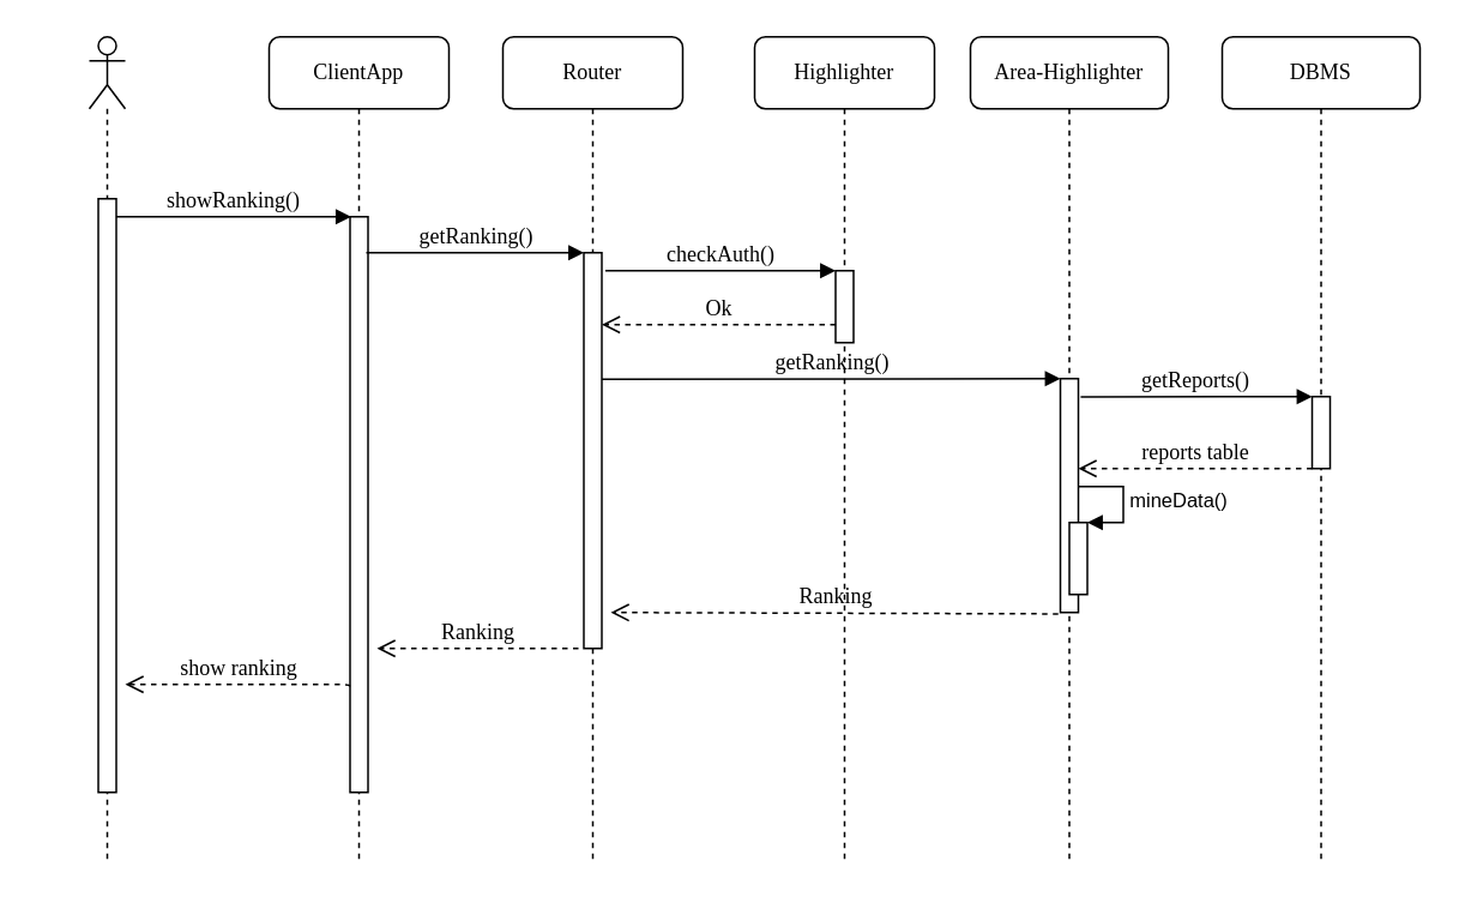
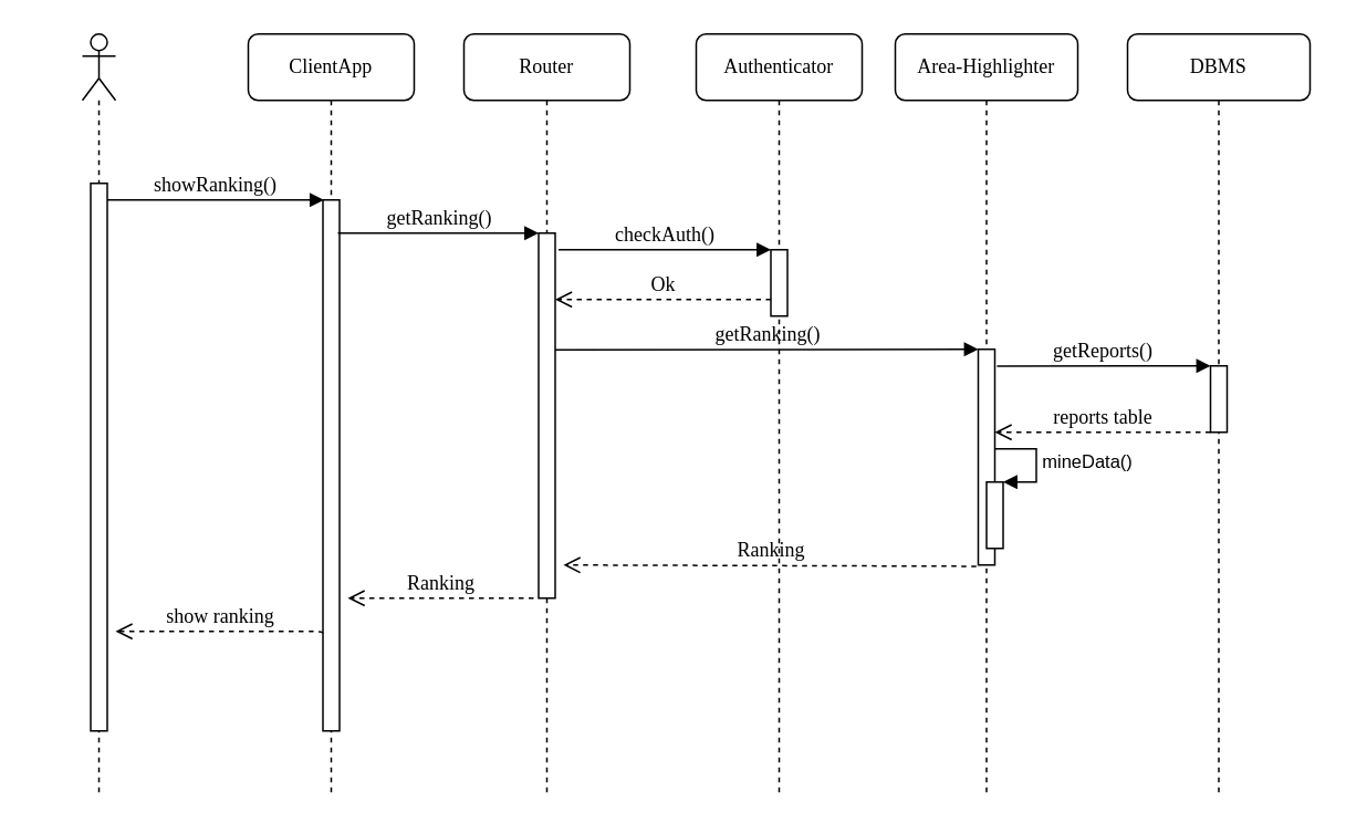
  <mxCell id="0" />
  <mxCell id="1" parent="0" />
  <mxCell id="2" value="ClientApp" style="shape=umlLifeline;perimeter=lifelinePerimeter;whiteSpace=wrap;html=1;container=1;collapsible=0;recursiveResize=0;outlineConnect=0;rounded=1;shadow=0;comic=0;labelBackgroundColor=none;strokeWidth=1;fontFamily=Verdana;fontSize=12;align=center;" parent="1" vertex="1"><mxGeometry x="149" y="20" width="100" height="460" as="geometry" /></mxCell>
  <mxCell id="3" value="" style="html=1;points=[];perimeter=orthogonalPerimeter;rounded=0;shadow=0;comic=0;labelBackgroundColor=none;strokeWidth=1;fontFamily=Verdana;fontSize=12;align=center;" parent="2" vertex="1"><mxGeometry x="45" y="100" width="10" height="320" as="geometry" /></mxCell>
- <mxCell id="4" value="Highlighter" style="shape=umlLifeline;perimeter=lifelinePerimeter;whiteSpace=wrap;html=1;container=1;collapsible=0;recursiveResize=0;outlineConnect=0;rounded=1;shadow=0;comic=0;labelBackgroundColor=none;strokeWidth=1;fontFamily=Verdana;fontSize=12;align=center;" parent="1" vertex="1"><mxGeometry x="419" y="20" width="100" height="460" as="geometry" /></mxCell>
+ <mxCell id="4" value="Authenticator" style="shape=umlLifeline;perimeter=lifelinePerimeter;whiteSpace=wrap;html=1;container=1;collapsible=0;recursiveResize=0;outlineConnect=0;rounded=1;shadow=0;comic=0;labelBackgroundColor=none;strokeWidth=1;fontFamily=Verdana;fontSize=12;align=center;" parent="1" vertex="1"><mxGeometry x="419" y="20" width="100" height="460" as="geometry" /></mxCell>
  <mxCell id="5" value="Router" style="shape=umlLifeline;perimeter=lifelinePerimeter;whiteSpace=wrap;html=1;container=1;collapsible=0;recursiveResize=0;outlineConnect=0;rounded=1;shadow=0;comic=0;labelBackgroundColor=none;strokeWidth=1;fontFamily=Verdana;fontSize=12;align=center;" parent="1" vertex="1"><mxGeometry x="279" y="20" width="100" height="460" as="geometry" /></mxCell>
  <mxCell id="6" value="" style="html=1;points=[];perimeter=orthogonalPerimeter;rounded=0;shadow=0;comic=0;labelBackgroundColor=none;strokeWidth=1;fontFamily=Verdana;fontSize=12;align=center;" parent="5" vertex="1"><mxGeometry x="45" y="120" width="10" height="220" as="geometry" /></mxCell>
  <mxCell id="7" value="" style="html=1;points=[];perimeter=orthogonalPerimeter;rounded=0;shadow=0;comic=0;labelBackgroundColor=none;strokeWidth=1;fontFamily=Verdana;fontSize=12;align=center;" parent="5" vertex="1"><mxGeometry x="185" y="130" width="10" height="40" as="geometry" /></mxCell>
  <mxCell id="8" value="checkAuth()" style="html=1;verticalAlign=bottom;endArrow=block;entryX=0;entryY=0;labelBackgroundColor=none;fontFamily=Verdana;fontSize=12;edgeStyle=elbowEdgeStyle;elbow=vertical;" parent="5" target="7" edge="1"><mxGeometry relative="1" as="geometry"><mxPoint x="57" y="130" as="sourcePoint" /></mxGeometry></mxCell>
  <mxCell id="9" value="Ok" style="html=1;verticalAlign=bottom;endArrow=open;dashed=1;endSize=8;labelBackgroundColor=none;fontFamily=Verdana;fontSize=12;edgeStyle=elbowEdgeStyle;elbow=vertical;" parent="5" source="7" edge="1"><mxGeometry relative="1" as="geometry"><mxPoint x="55" y="160" as="targetPoint" /><Array as="points"><mxPoint x="130" y="160" /><mxPoint x="160" y="160" /></Array></mxGeometry></mxCell>
  <mxCell id="10" value="showRanking()" style="html=1;verticalAlign=bottom;endArrow=block;labelBackgroundColor=none;fontFamily=Verdana;fontSize=12;edgeStyle=elbowEdgeStyle;elbow=vertical;shadow=0;comic=0;entryX=0.058;entryY=0;entryDx=0;entryDy=0;entryPerimeter=0;" parent="1" source="12" target="3" edge="1"><mxGeometry relative="1" as="geometry"><mxPoint x="69" as="sourcePoint" y="120" /><mxPoint x="189" as="targetPoint" y="120" /><Array as="points"><mxPoint x="179" y="120" /><mxPoint x="189" y="120" /></Array></mxGeometry></mxCell>
  <mxCell id="11" value="" style="shape=umlLifeline;participant=umlActor;perimeter=lifelinePerimeter;whiteSpace=wrap;html=1;container=1;collapsible=0;recursiveResize=0;verticalAlign=top;spacingTop=36;labelBackgroundColor=#ffffff;outlineConnect=0;" parent="1" vertex="1"><mxGeometry x="49" y="20" width="20" height="460" as="geometry" /></mxCell>
  <mxCell id="12" value="" style="html=1;points=[];perimeter=orthogonalPerimeter;rounded=0;shadow=0;comic=0;labelBackgroundColor=none;strokeWidth=1;fontFamily=Verdana;fontSize=12;align=center;" parent="11" vertex="1"><mxGeometry x="5" y="90" width="10" height="330" as="geometry" /></mxCell>
  <mxCell id="13" value="Area-Highlighter" style="shape=umlLifeline;perimeter=lifelinePerimeter;whiteSpace=wrap;html=1;container=1;collapsible=0;recursiveResize=0;outlineConnect=0;rounded=1;shadow=0;comic=0;labelBackgroundColor=none;strokeWidth=1;fontFamily=Verdana;fontSize=12;align=center;" parent="1" vertex="1"><mxGeometry x="539" y="20" width="110" height="460" as="geometry" /></mxCell>
  <mxCell id="14" value="" style="html=1;points=[];perimeter=orthogonalPerimeter;" parent="13" vertex="1"><mxGeometry x="50" y="190" width="10" height="130" as="geometry" /></mxCell>
  <mxCell id="15" value="" style="html=1;points=[];perimeter=orthogonalPerimeter;" parent="13" vertex="1"><mxGeometry x="55" y="270" width="10" height="40" as="geometry" /></mxCell>
  <mxCell id="16" value="mineData()" style="edgeStyle=orthogonalEdgeStyle;html=1;align=left;spacingLeft=2;endArrow=block;rounded=0;entryX=1;entryY=0;" parent="13" target="15" edge="1"><mxGeometry relative="1" as="geometry"><mxPoint x="60" y="250" as="sourcePoint" /><Array as="points"><mxPoint x="85" y="250" /></Array></mxGeometry></mxCell>
  <mxCell id="17" value="getRanking()" style="html=1;verticalAlign=bottom;endArrow=block;labelBackgroundColor=none;fontFamily=Verdana;fontSize=12;edgeStyle=elbowEdgeStyle;elbow=vertical;" parent="1" target="6" edge="1"><mxGeometry relative="1" as="geometry"><mxPoint x="203" y="140" as="sourcePoint" /><Array as="points"><mxPoint x="319" y="140" /></Array></mxGeometry></mxCell>
  <mxCell id="18" value="getRanking()" style="html=1;verticalAlign=bottom;endArrow=block;labelBackgroundColor=none;fontFamily=Verdana;fontSize=12;edgeStyle=elbowEdgeStyle;elbow=vertical;exitX=0.92;exitY=0.422;exitDx=0;exitDy=0;exitPerimeter=0;" parent="1" edge="1"><mxGeometry relative="1" as="geometry"><mxPoint x="334.034" y="210.31" as="sourcePoint" /><Array as="points"><mxPoint x="500" y="210" /></Array><mxPoint x="589" y="210" as="targetPoint" /></mxGeometry></mxCell>
  <mxCell id="19" value="Ranking" style="html=1;verticalAlign=bottom;endArrow=open;dashed=1;endSize=8;labelBackgroundColor=none;fontFamily=Verdana;fontSize=12;edgeStyle=elbowEdgeStyle;elbow=vertical;exitX=-0.118;exitY=1.006;exitDx=0;exitDy=0;exitPerimeter=0;" parent="1" source="14" edge="1"><mxGeometry relative="1" as="geometry"><mxPoint x="339" y="340" as="targetPoint" /><Array as="points"><mxPoint x="429" y="340" /><mxPoint x="429" y="331" /><mxPoint x="593.5" y="270" /><mxPoint x="473.5" y="270" /><mxPoint x="538.5" y="270.5" /><mxPoint x="568.5" y="270.5" /></Array><mxPoint x="599" y="270" as="sourcePoint" /></mxGeometry></mxCell>
  <mxCell id="20" value="DBMS" style="shape=umlLifeline;perimeter=lifelinePerimeter;whiteSpace=wrap;html=1;container=1;collapsible=0;recursiveResize=0;outlineConnect=0;rounded=1;shadow=0;comic=0;labelBackgroundColor=none;strokeWidth=1;fontFamily=Verdana;fontSize=12;align=center;" parent="1" vertex="1"><mxGeometry x="679" y="20" width="110" height="460" as="geometry" /></mxCell>
  <mxCell id="21" value="" style="html=1;points=[];perimeter=orthogonalPerimeter;" parent="20" vertex="1"><mxGeometry x="50" y="200" width="10" height="40" as="geometry" /></mxCell>
  <mxCell id="22" value="getReports()" style="html=1;verticalAlign=bottom;endArrow=block;labelBackgroundColor=none;fontFamily=Verdana;fontSize=12;edgeStyle=elbowEdgeStyle;elbow=vertical;exitX=1.13;exitY=0.078;exitDx=0;exitDy=0;exitPerimeter=0;" parent="1" edge="1" source="14"><mxGeometry relative="1" as="geometry"><mxPoint x="619" y="220" as="sourcePoint" /><Array as="points"><mxPoint x="785" y="220" /></Array><mxPoint x="729" y="220" as="targetPoint" /></mxGeometry></mxCell>
  <mxCell id="23" value="reports table" style="html=1;verticalAlign=bottom;endArrow=open;dashed=1;endSize=8;labelBackgroundColor=none;fontFamily=Verdana;fontSize=12;edgeStyle=elbowEdgeStyle;elbow=vertical;entryX=1;entryY=0.385;entryDx=0;entryDy=0;entryPerimeter=0;" parent="1" edge="1" target="14"><mxGeometry relative="1" as="geometry"><mxPoint x="619" y="260" as="targetPoint" /><Array as="points"><mxPoint x="669" y="260" /><mxPoint x="653.5" y="199" /><mxPoint x="718.5" y="199.5" /><mxPoint x="748.5" y="199.5" /></Array><mxPoint x="729" y="260" as="sourcePoint" /></mxGeometry></mxCell>
  <mxCell id="24" value="Ranking" style="html=1;verticalAlign=bottom;endArrow=open;dashed=1;endSize=8;labelBackgroundColor=none;fontFamily=Verdana;fontSize=12;edgeStyle=elbowEdgeStyle;elbow=vertical;" parent="1" edge="1"><mxGeometry relative="1" as="geometry"><mxPoint x="209" y="360" as="targetPoint" /><Array as="points"><mxPoint x="320.5" y="360" /><mxPoint x="320.5" y="351" /><mxPoint x="485" y="290" /><mxPoint x="365" y="290" /><mxPoint x="430" y="290.5" /><mxPoint x="460" y="290.5" /></Array><mxPoint x="321" y="360" as="sourcePoint" /></mxGeometry></mxCell>
  <mxCell id="25" value="show ranking" style="html=1;verticalAlign=bottom;endArrow=open;dashed=1;endSize=8;labelBackgroundColor=none;fontFamily=Verdana;fontSize=12;edgeStyle=elbowEdgeStyle;elbow=vertical;exitX=-0.118;exitY=1.006;exitDx=0;exitDy=0;exitPerimeter=0;" parent="1" edge="1"><mxGeometry relative="1" as="geometry"><mxPoint x="69" y="380" as="targetPoint" /><Array as="points"><mxPoint x="20" y="380" /><mxPoint x="20" y="371" /><mxPoint x="184.5" y="310" /><mxPoint x="64.5" y="310" /><mxPoint x="129.5" y="310.5" /><mxPoint x="159.5" y="310.5" /></Array><mxPoint x="193.667" y="381.167" as="sourcePoint" /></mxGeometry></mxCell>
